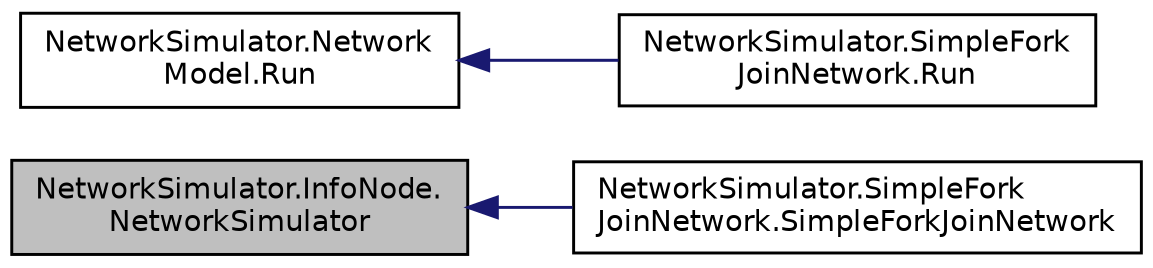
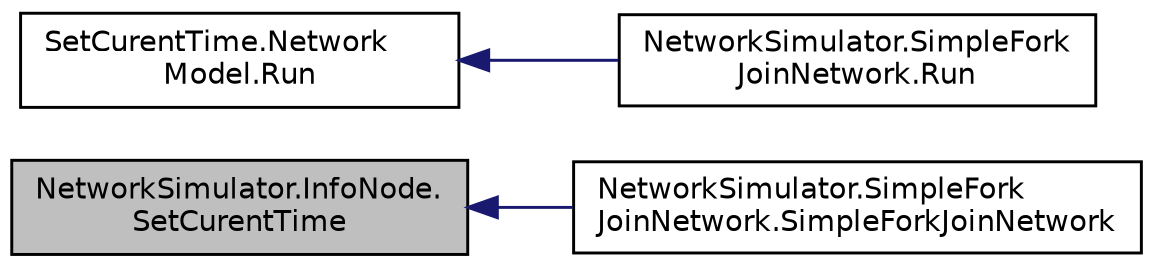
  digraph {
    rankdir=LR
    node [color=black fillcolor=white fontname=Helvetica fontsize=10 shape=record style=filled]
    edge [color=midnightblue dir=back fontname=Helvetica fontsize=10 labelfontname=Helvetica labelfontsize=10 style=solid]
-   n1 [fillcolor=grey75 fontcolor=black height=0.2 label="NetworkSimulator.InfoNode.\lNetworkSimulator" width=0.4]
+   n1 [fillcolor=grey75 fontcolor=black height=0.2 label="NetworkSimulator.InfoNode.\lSetCurentTime" width=0.4]
    n2 [height=0.2 label="NetworkSimulator.SimpleFork\lJoinNetwork.SimpleForkJoinNetwork" width=0.4]
-   n3 [height=0.2 label="NetworkSimulator.Network\lModel.Run" width=0.4]
+   n3 [height=0.2 label="SetCurentTime.Network\lModel.Run" width=0.4]
    n4 [height=0.2 label="NetworkSimulator.SimpleFork\lJoinNetwork.Run" width=0.4]
    n1 -> n2
    n3 -> n4
  }
